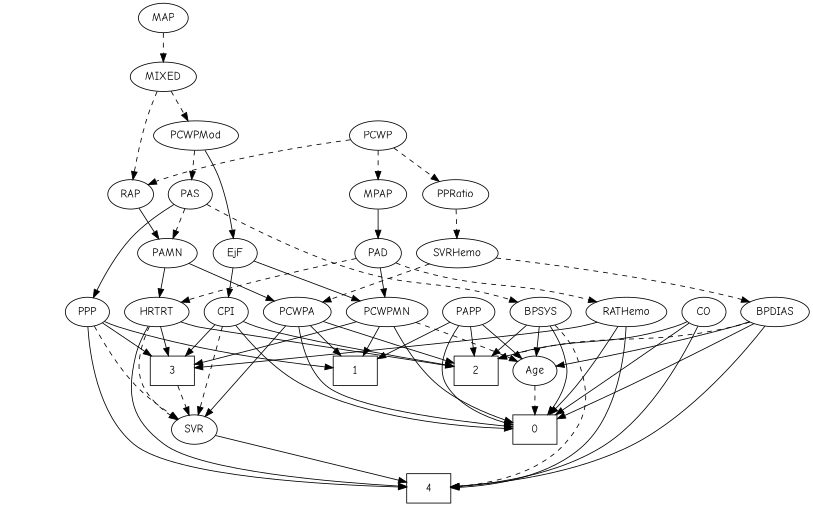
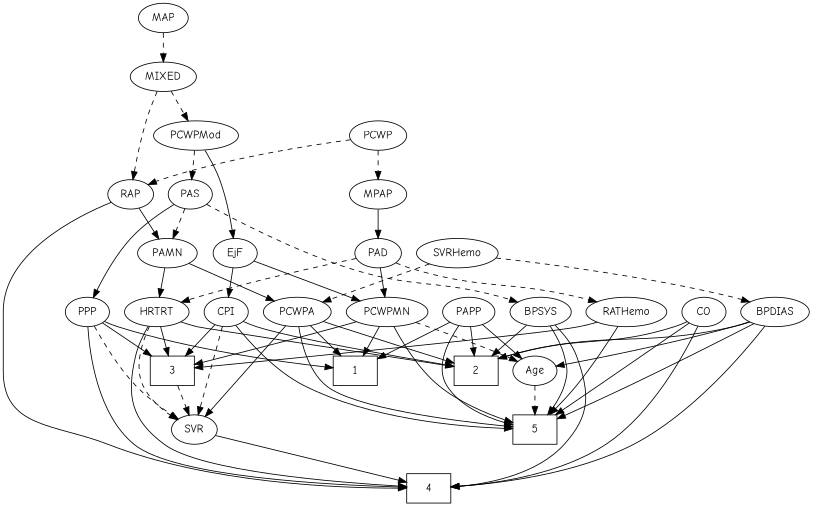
  strict digraph {
    fontname="Comic Neue"
    node [fontname="Comic Neue"]
    edge [fontname="Comic Neue" style=solid]
    1 [height=0.5 shape=box width=0.75]
    2 [height=0.5 shape=box width=0.75]
    3 [height=0.5 shape=box width=0.75]
    SVR [height=0.5 width=0.77632]
    4 [height=0.5 shape=box width=0.75]
-   5 [height=0.5 shape=box width=0.75 label=0]
+   5 [height=0.5 shape=box width=0.75]
    Age [height=0.5 width=0.75]
    EjF [height=0.5 width=0.75]
    CPI [height=0.5 width=0.75]
    PCWPMN [height=0.5 width=1.3902]
    RAP [height=0.5 width=0.77632]
    PAMN [height=0.5 width=1.011]
    HRTRT [height=0.5 width=1.1013]
    PCWPA [height=0.5 width=1.1555]
    PPP [height=0.5 width=0.75]
    PAPP [height=0.5 width=0.88464]
    MIXED [height=0.5 width=1.1193]
    PCWPMod [height=0.5 width=1.4443]
    PAS [height=0.5 width=0.75]
    BPSYS [height=0.5 width=1.0471]
    MPAP [height=0.5 width=0.97491]
    PAD [height=0.5 width=0.79437]
    RATHemo [height=0.5 width=1.3721]
    CO [height=0.5 width=0.75]
    SVRHemo [height=0.5 width=1.3902]
    BPDIAS [height=0.5 width=1.1735]
    MAP [height=0.5 width=0.84854]
    PCWP [height=0.5 width=0.97491]
-   PPRatio [height=0.5 width=1.1013]
    3 -> SVR [style=dashed]
    SVR -> 4
    Age -> 5 [style=dashed]
    EjF -> CPI
    EjF -> PCWPMN
    CPI -> 2
    CPI -> 3
    CPI -> SVR [style=dashed]
    CPI -> 5
    PCWPMN -> 1
    PCWPMN -> 3
    PCWPMN -> 5
    PCWPMN -> Age [style=dashed]
    RAP -> PAMN
    PAMN -> HRTRT
    PAMN -> PCWPA
    HRTRT -> 2
    HRTRT -> 3
    HRTRT -> SVR [style=dashed]
    HRTRT -> 4
    PCWPA -> 1
    PCWPA -> 2
    PCWPA -> SVR
    PCWPA -> 5
    PPP -> 1
    PPP -> 3
    PPP -> SVR [style=dashed]
    PPP -> 4
    PAPP -> 1
    PAPP -> 2
    PAPP -> 5
    PAPP -> Age
    MIXED -> RAP [style=dashed]
    MIXED -> PCWPMod [style=dashed]
    PCWPMod -> EjF
    PCWPMod -> PAS [style=dashed]
    PAS -> PAMN [style=dashed]
    PAS -> PPP
    PAS -> BPSYS [style=dashed]
    BPSYS -> 2
-   BPSYS -> 4 [style=dashed]
+   BPSYS -> 4
    BPSYS -> 5
-   BPSYS -> Age
    MPAP -> PAD
    PAD -> PCWPMN
    PAD -> HRTRT [style=dashed]
    PAD -> RATHemo [style=dashed]
    RATHemo -> 3
-   RATHemo -> 4
+   RAP -> 4
    RATHemo -> 5
    CO -> 2
    CO -> 4
    CO -> 5
    SVRHemo -> PCWPA [style=dashed]
    SVRHemo -> BPDIAS [style=dashed]
-   BPDIAS -> 2 [style=dashed]
+   BPDIAS -> 2
    BPDIAS -> 4
    BPDIAS -> 5
    BPDIAS -> Age
    MAP -> MIXED [style=dashed]
    PCWP -> RAP [style=dashed]
    PCWP -> MPAP [style=dashed]
-   PCWP -> PPRatio [style=dashed]
-   PPRatio -> SVRHemo [style=dashed]
  }
